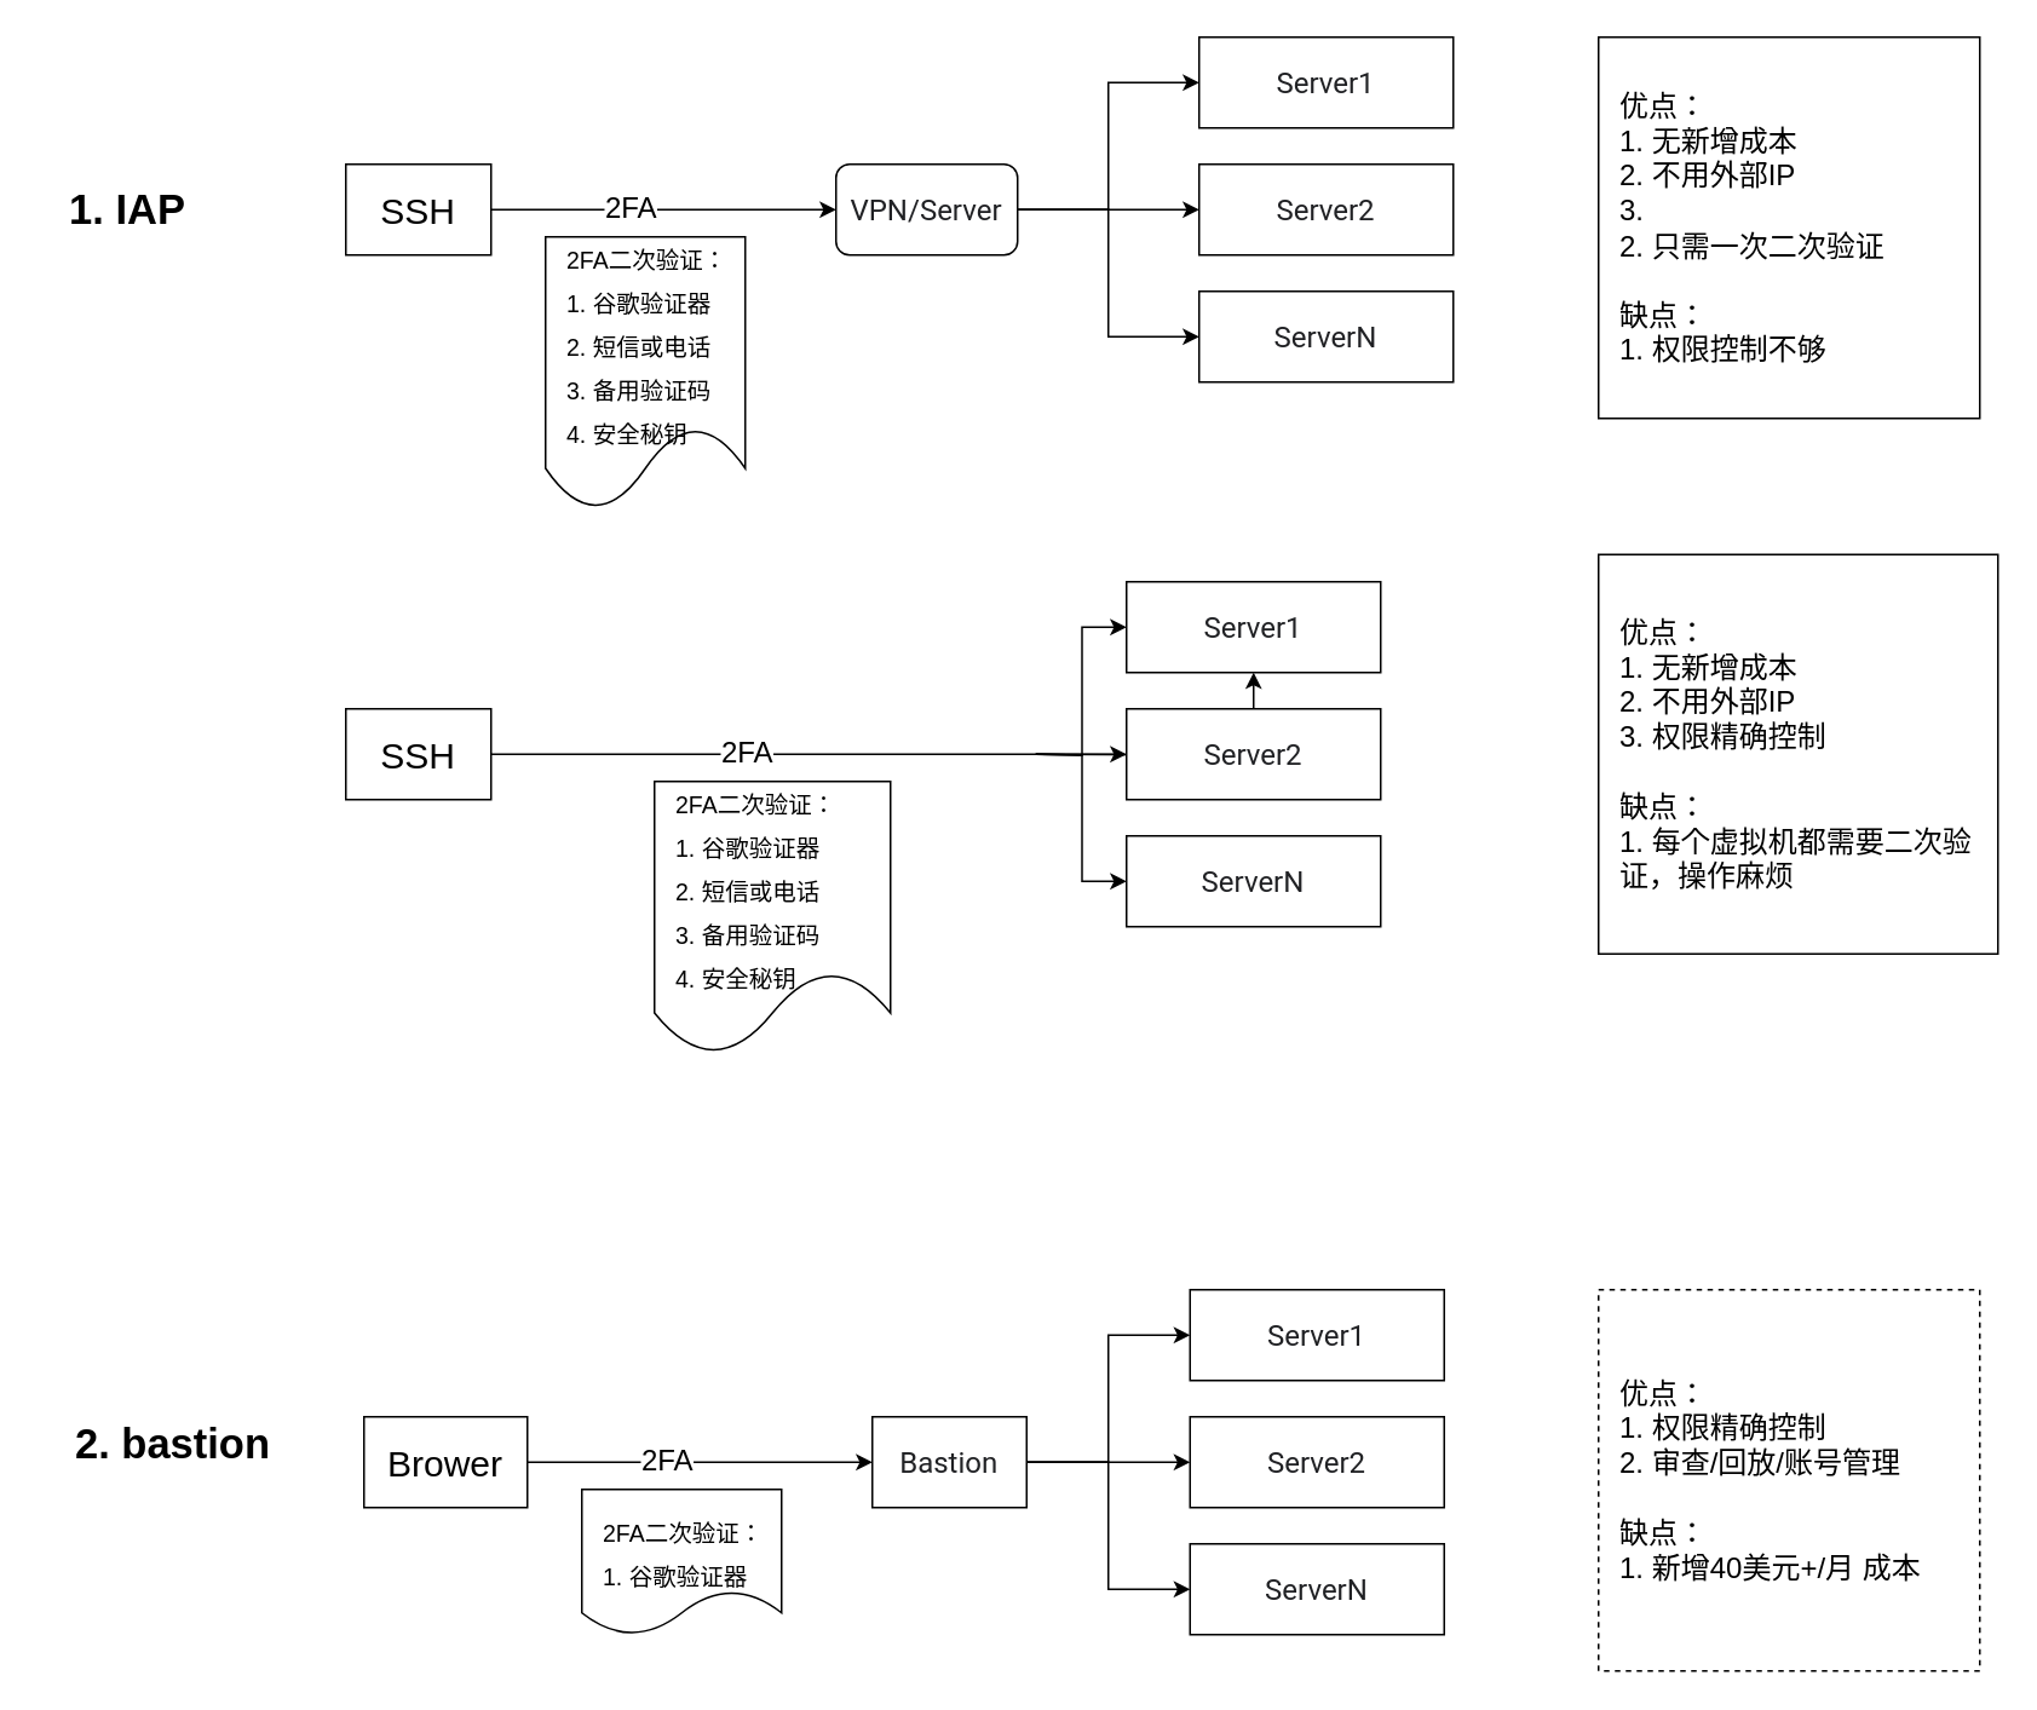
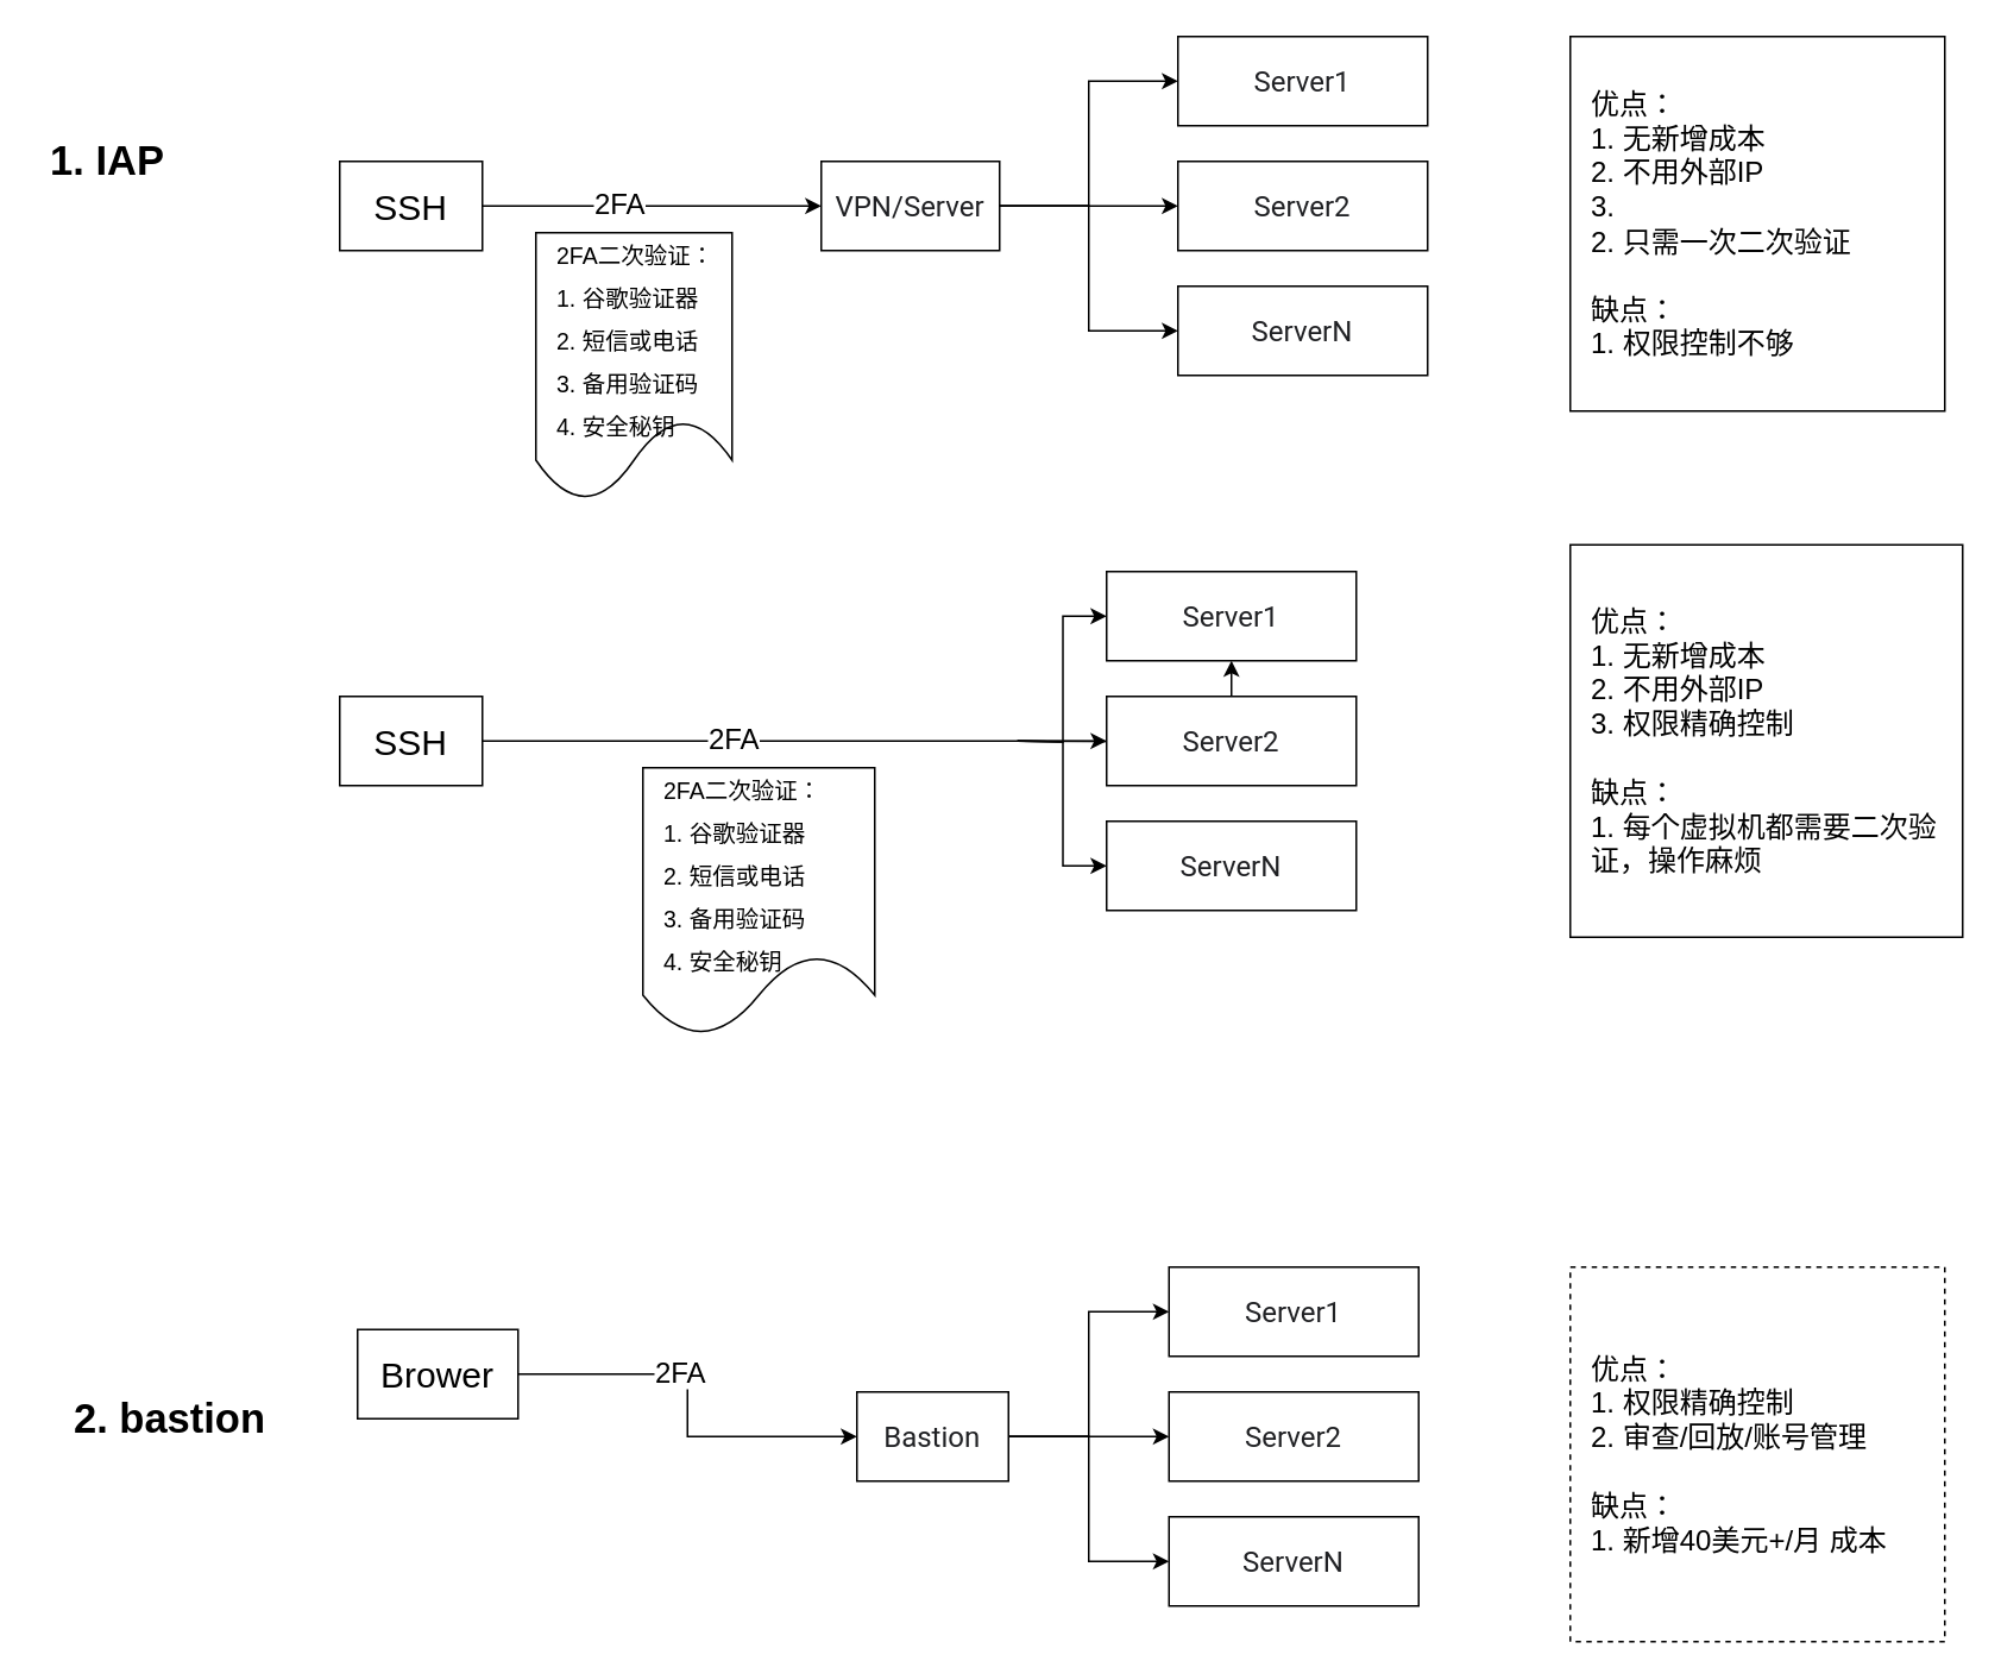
  <mxCell id="0" />
  <mxCell id="1" parent="0" />
- <mxCell id="2" value="1. IAP" style="text;html=1;strokeColor=none;fillColor=none;align=center;verticalAlign=middle;whiteSpace=wrap;rounded=0;fontStyle=1;fontSize=23;" vertex="1" parent="1"><mxGeometry x="20" y="100" width="100" height="30" as="geometry" /></mxCell>
+ <mxCell id="2" value="1. IAP" style="text;html=1;strokeColor=none;fillColor=none;align=center;verticalAlign=middle;whiteSpace=wrap;rounded=0;fontStyle=1;fontSize=23;" vertex="1" parent="1"><mxGeometry x="10" y="75" width="100" height="30" as="geometry" /></mxCell>
  <mxCell id="3" value="" style="edgeStyle=orthogonalEdgeStyle;rounded=0;orthogonalLoop=1;jettySize=auto;html=1;fontSize=16;" edge="1" parent="1" source="5" target="9"><mxGeometry relative="1" as="geometry" /></mxCell>
  <mxCell id="4" value="2FA" style="edgeLabel;html=1;align=center;verticalAlign=middle;resizable=0;points=[];fontSize=16;" vertex="1" connectable="0" parent="3"><mxGeometry x="-0.2" y="2" relative="1" as="geometry"><mxPoint as="offset" /></mxGeometry></mxCell>
  <mxCell id="5" value="SSH" style="rounded=0;whiteSpace=wrap;html=1;fontSize=20;fontStyle=0" vertex="1" parent="1"><mxGeometry x="190" y="90" width="80" height="50" as="geometry" /></mxCell>
  <mxCell id="6" style="edgeStyle=orthogonalEdgeStyle;rounded=0;orthogonalLoop=1;jettySize=auto;html=1;entryX=0;entryY=0.5;entryDx=0;entryDy=0;fontSize=20;" edge="1" parent="1" source="9" target="11"><mxGeometry relative="1" as="geometry" /></mxCell>
  <mxCell id="7" style="edgeStyle=orthogonalEdgeStyle;rounded=0;orthogonalLoop=1;jettySize=auto;html=1;entryX=0;entryY=0.5;entryDx=0;entryDy=0;fontSize=20;" edge="1" parent="1" source="9" target="12"><mxGeometry relative="1" as="geometry" /></mxCell>
  <mxCell id="8" style="edgeStyle=orthogonalEdgeStyle;rounded=0;orthogonalLoop=1;jettySize=auto;html=1;entryX=0;entryY=0.5;entryDx=0;entryDy=0;fontSize=20;" edge="1" parent="1" source="9" target="10"><mxGeometry relative="1" as="geometry" /></mxCell>
- <mxCell id="9" value="&lt;span style=&quot;color: rgb(32 , 33 , 36) ; font-family: &amp;#34;roboto&amp;#34; , &amp;#34;noto sans&amp;#34; , &amp;#34;noto sans jp&amp;#34; , &amp;#34;noto sans kr&amp;#34; , &amp;#34;noto naskh arabic&amp;#34; , &amp;#34;noto sans thai&amp;#34; , &amp;#34;noto sans hebrew&amp;#34; , &amp;#34;noto sans bengali&amp;#34; , sans-serif ; font-size: 16px ; text-align: left ; background-color: rgb(255 , 255 , 255)&quot;&gt;VPN/Server&lt;/span&gt;" style="whiteSpace=wrap;html=1;rounded=1;" vertex="1" parent="1"><mxGeometry x="460" y="90" width="100" height="50" as="geometry" /></mxCell>
+ <mxCell id="9" value="&lt;span style=&quot;color: rgb(32 , 33 , 36) ; font-family: &amp;#34;roboto&amp;#34; , &amp;#34;noto sans&amp;#34; , &amp;#34;noto sans jp&amp;#34; , &amp;#34;noto sans kr&amp;#34; , &amp;#34;noto naskh arabic&amp;#34; , &amp;#34;noto sans thai&amp;#34; , &amp;#34;noto sans hebrew&amp;#34; , &amp;#34;noto sans bengali&amp;#34; , sans-serif ; font-size: 16px ; text-align: left ; background-color: rgb(255 , 255 , 255)&quot;&gt;VPN/Server&lt;/span&gt;" style="rounded=0;whiteSpace=wrap;html=1;" vertex="1" parent="1"><mxGeometry x="460" y="90" width="100" height="50" as="geometry" /></mxCell>
  <mxCell id="10" value="&lt;span style=&quot;color: rgb(32 , 33 , 36) ; font-family: &amp;#34;roboto&amp;#34; , &amp;#34;noto sans&amp;#34; , &amp;#34;noto sans jp&amp;#34; , &amp;#34;noto sans kr&amp;#34; , &amp;#34;noto naskh arabic&amp;#34; , &amp;#34;noto sans thai&amp;#34; , &amp;#34;noto sans hebrew&amp;#34; , &amp;#34;noto sans bengali&amp;#34; , sans-serif ; font-size: 16px ; text-align: left ; background-color: rgb(255 , 255 , 255)&quot;&gt;Server1&lt;/span&gt;" style="rounded=0;whiteSpace=wrap;html=1;" vertex="1" parent="1"><mxGeometry x="660" y="20" width="140" height="50" as="geometry" /></mxCell>
  <mxCell id="11" value="&lt;span style=&quot;color: rgb(32 , 33 , 36) ; font-family: &amp;#34;roboto&amp;#34; , &amp;#34;noto sans&amp;#34; , &amp;#34;noto sans jp&amp;#34; , &amp;#34;noto sans kr&amp;#34; , &amp;#34;noto naskh arabic&amp;#34; , &amp;#34;noto sans thai&amp;#34; , &amp;#34;noto sans hebrew&amp;#34; , &amp;#34;noto sans bengali&amp;#34; , sans-serif ; font-size: 16px ; text-align: left ; background-color: rgb(255 , 255 , 255)&quot;&gt;Server2&lt;/span&gt;" style="rounded=0;whiteSpace=wrap;html=1;" vertex="1" parent="1"><mxGeometry x="660" y="90" width="140" height="50" as="geometry" /></mxCell>
  <mxCell id="12" value="&lt;span style=&quot;color: rgb(32 , 33 , 36) ; font-family: &amp;#34;roboto&amp;#34; , &amp;#34;noto sans&amp;#34; , &amp;#34;noto sans jp&amp;#34; , &amp;#34;noto sans kr&amp;#34; , &amp;#34;noto naskh arabic&amp;#34; , &amp;#34;noto sans thai&amp;#34; , &amp;#34;noto sans hebrew&amp;#34; , &amp;#34;noto sans bengali&amp;#34; , sans-serif ; font-size: 16px ; text-align: left ; background-color: rgb(255 , 255 , 255)&quot;&gt;ServerN&lt;/span&gt;" style="rounded=0;whiteSpace=wrap;html=1;" vertex="1" parent="1"><mxGeometry x="660" y="160" width="140" height="50" as="geometry" /></mxCell>
  <mxCell id="13" value="&lt;font style=&quot;font-size: 13px&quot;&gt;2FA二次验证：&lt;br&gt;&lt;font style=&quot;font-size: 13px&quot;&gt;1. 谷歌验证器&lt;br&gt;2. 短信或电话&lt;br&gt;3. 备用验证码&lt;br&gt;4. 安全秘钥&lt;/font&gt;&lt;/font&gt;" style="shape=document;whiteSpace=wrap;html=1;boundedLbl=1;fontSize=20;align=left;spacingLeft=10;spacingTop=10;" vertex="1" parent="1"><mxGeometry x="300" y="130" width="110" height="150" as="geometry" /></mxCell>
  <mxCell id="14" value="" style="edgeStyle=orthogonalEdgeStyle;rounded=0;orthogonalLoop=1;jettySize=auto;html=1;fontSize=16;entryX=0;entryY=0.5;entryDx=0;entryDy=0;" edge="1" parent="1" source="16" target="21"><mxGeometry relative="1" as="geometry"><mxPoint x="450" y="415" as="targetPoint" /></mxGeometry></mxCell>
  <mxCell id="15" value="2FA" style="edgeLabel;html=1;align=center;verticalAlign=middle;resizable=0;points=[];fontSize=16;" vertex="1" connectable="0" parent="14"><mxGeometry x="-0.2" y="2" relative="1" as="geometry"><mxPoint as="offset" /></mxGeometry></mxCell>
  <mxCell id="16" value="SSH" style="rounded=0;whiteSpace=wrap;html=1;fontSize=20;fontStyle=0" vertex="1" parent="1"><mxGeometry x="190" y="390" width="80" height="50" as="geometry" /></mxCell>
  <mxCell id="17" value="" style="edgeStyle=orthogonalEdgeStyle;rounded=0;orthogonalLoop=1;jettySize=auto;html=1;fontSize=20;" edge="1" parent="1" target="20"><mxGeometry relative="1" as="geometry"><mxPoint x="700" y="385" as="targetPoint" /><mxPoint x="570" y="415" as="sourcePoint" /></mxGeometry></mxCell>
  <mxCell id="18" style="edgeStyle=orthogonalEdgeStyle;rounded=0;orthogonalLoop=1;jettySize=auto;html=1;entryX=0;entryY=0.5;entryDx=0;entryDy=0;fontSize=20;" edge="1" parent="1" target="22"><mxGeometry relative="1" as="geometry"><mxPoint x="570" y="415" as="sourcePoint" /></mxGeometry></mxCell>
  <mxCell id="19" style="edgeStyle=orthogonalEdgeStyle;rounded=0;orthogonalLoop=1;jettySize=auto;html=1;entryX=0;entryY=0.5;entryDx=0;entryDy=0;fontSize=20;" edge="1" parent="1" target="20"><mxGeometry relative="1" as="geometry"><mxPoint x="570" y="415" as="sourcePoint" /></mxGeometry></mxCell>
  <mxCell id="20" value="&lt;span style=&quot;color: rgb(32 , 33 , 36) ; font-family: &amp;#34;roboto&amp;#34; , &amp;#34;noto sans&amp;#34; , &amp;#34;noto sans jp&amp;#34; , &amp;#34;noto sans kr&amp;#34; , &amp;#34;noto naskh arabic&amp;#34; , &amp;#34;noto sans thai&amp;#34; , &amp;#34;noto sans hebrew&amp;#34; , &amp;#34;noto sans bengali&amp;#34; , sans-serif ; font-size: 16px ; text-align: left ; background-color: rgb(255 , 255 , 255)&quot;&gt;Server1&lt;/span&gt;" style="rounded=0;whiteSpace=wrap;html=1;" vertex="1" parent="1"><mxGeometry x="620" y="320" width="140" height="50" as="geometry" /></mxCell>
  <mxCell id="21" value="&lt;span style=&quot;color: rgb(32 , 33 , 36) ; font-family: &amp;#34;roboto&amp;#34; , &amp;#34;noto sans&amp;#34; , &amp;#34;noto sans jp&amp;#34; , &amp;#34;noto sans kr&amp;#34; , &amp;#34;noto naskh arabic&amp;#34; , &amp;#34;noto sans thai&amp;#34; , &amp;#34;noto sans hebrew&amp;#34; , &amp;#34;noto sans bengali&amp;#34; , sans-serif ; font-size: 16px ; text-align: left ; background-color: rgb(255 , 255 , 255)&quot;&gt;Server2&lt;/span&gt;" style="rounded=0;whiteSpace=wrap;html=1;" vertex="1" parent="1"><mxGeometry x="620" y="390" width="140" height="50" as="geometry" /></mxCell>
  <mxCell id="22" value="&lt;span style=&quot;color: rgb(32 , 33 , 36) ; font-family: &amp;#34;roboto&amp;#34; , &amp;#34;noto sans&amp;#34; , &amp;#34;noto sans jp&amp;#34; , &amp;#34;noto sans kr&amp;#34; , &amp;#34;noto naskh arabic&amp;#34; , &amp;#34;noto sans thai&amp;#34; , &amp;#34;noto sans hebrew&amp;#34; , &amp;#34;noto sans bengali&amp;#34; , sans-serif ; font-size: 16px ; text-align: left ; background-color: rgb(255 , 255 , 255)&quot;&gt;ServerN&lt;/span&gt;" style="rounded=0;whiteSpace=wrap;html=1;" vertex="1" parent="1"><mxGeometry x="620" y="460" width="140" height="50" as="geometry" /></mxCell>
  <mxCell id="23" value="&lt;font style=&quot;font-size: 16px&quot;&gt;优点：&lt;/font&gt;&lt;br style=&quot;font-size: 20px&quot;&gt;&lt;font&gt;1. 无新增成本&lt;br&gt;2. 不用外部IP&lt;br&gt;3.&amp;nbsp;&lt;br&gt;2. 只需一次二次验证&lt;br&gt;&lt;br&gt;缺点：&lt;br&gt;1. 权限控制不够&lt;br&gt;&lt;/font&gt;" style="whiteSpace=wrap;html=1;aspect=fixed;fontSize=16;align=left;spacingLeft=10;" vertex="1" parent="1"><mxGeometry x="880" y="20" width="210" height="210" as="geometry" /></mxCell>
  <mxCell id="24" value="&lt;font style=&quot;font-size: 16px&quot;&gt;优点：&lt;/font&gt;&lt;br style=&quot;font-size: 20px&quot;&gt;&lt;font&gt;1. 无新增成本&lt;br&gt;2. 不用外部IP&lt;br&gt;3. 权限精确控制&lt;br&gt;&lt;br&gt;缺点：&lt;br&gt;1. 每个虚拟机都需要二次验证，操作麻烦&lt;br&gt;&lt;/font&gt;" style="whiteSpace=wrap;html=1;aspect=fixed;fontSize=16;align=left;spacingLeft=10;" vertex="1" parent="1"><mxGeometry x="880" y="305" width="220" height="220" as="geometry" /></mxCell>
  <mxCell id="25" value="" style="edgeStyle=orthogonalEdgeStyle;rounded=0;orthogonalLoop=1;jettySize=auto;html=1;fontSize=16;" edge="1" parent="1" source="27" target="31"><mxGeometry relative="1" as="geometry" /></mxCell>
  <mxCell id="26" value="2FA" style="edgeLabel;html=1;align=center;verticalAlign=middle;resizable=0;points=[];fontSize=16;" vertex="1" connectable="0" parent="25"><mxGeometry x="-0.2" y="2" relative="1" as="geometry"><mxPoint as="offset" /></mxGeometry></mxCell>
- <mxCell id="27" value="Brower" style="rounded=0;whiteSpace=wrap;html=1;fontSize=20;fontStyle=0" vertex="1" parent="1"><mxGeometry x="200" y="780" width="90" height="50" as="geometry" /></mxCell>
+ <mxCell id="27" value="Brower" style="rounded=0;whiteSpace=wrap;html=1;fontSize=20;fontStyle=0" vertex="1" parent="1"><mxGeometry x="200" y="745" width="90" height="50" as="geometry" /></mxCell>
  <mxCell id="28" style="edgeStyle=orthogonalEdgeStyle;rounded=0;orthogonalLoop=1;jettySize=auto;html=1;entryX=0;entryY=0.5;entryDx=0;entryDy=0;fontSize=20;" edge="1" parent="1" source="31" target="33"><mxGeometry relative="1" as="geometry" /></mxCell>
  <mxCell id="29" style="edgeStyle=orthogonalEdgeStyle;rounded=0;orthogonalLoop=1;jettySize=auto;html=1;entryX=0;entryY=0.5;entryDx=0;entryDy=0;fontSize=20;" edge="1" parent="1" source="31" target="34"><mxGeometry relative="1" as="geometry" /></mxCell>
  <mxCell id="30" style="edgeStyle=orthogonalEdgeStyle;rounded=0;orthogonalLoop=1;jettySize=auto;html=1;entryX=0;entryY=0.5;entryDx=0;entryDy=0;fontSize=20;" edge="1" parent="1" source="31" target="32"><mxGeometry relative="1" as="geometry" /></mxCell>
  <mxCell id="31" value="&lt;span style=&quot;color: rgb(32 , 33 , 36) ; font-family: &amp;#34;roboto&amp;#34; , &amp;#34;noto sans&amp;#34; , &amp;#34;noto sans jp&amp;#34; , &amp;#34;noto sans kr&amp;#34; , &amp;#34;noto naskh arabic&amp;#34; , &amp;#34;noto sans thai&amp;#34; , &amp;#34;noto sans hebrew&amp;#34; , &amp;#34;noto sans bengali&amp;#34; , sans-serif ; font-size: 16px ; text-align: left ; background-color: rgb(255 , 255 , 255)&quot;&gt;Bastion&lt;/span&gt;" style="rounded=0;whiteSpace=wrap;html=1;" vertex="1" parent="1"><mxGeometry x="480" y="780" width="85" height="50" as="geometry" /></mxCell>
  <mxCell id="32" value="&lt;span style=&quot;color: rgb(32 , 33 , 36) ; font-family: &amp;#34;roboto&amp;#34; , &amp;#34;noto sans&amp;#34; , &amp;#34;noto sans jp&amp;#34; , &amp;#34;noto sans kr&amp;#34; , &amp;#34;noto naskh arabic&amp;#34; , &amp;#34;noto sans thai&amp;#34; , &amp;#34;noto sans hebrew&amp;#34; , &amp;#34;noto sans bengali&amp;#34; , sans-serif ; font-size: 16px ; text-align: left ; background-color: rgb(255 , 255 , 255)&quot;&gt;Server1&lt;/span&gt;" style="rounded=0;whiteSpace=wrap;html=1;" vertex="1" parent="1"><mxGeometry x="655" y="710" width="140" height="50" as="geometry" /></mxCell>
  <mxCell id="33" value="&lt;span style=&quot;color: rgb(32 , 33 , 36) ; font-family: &amp;#34;roboto&amp;#34; , &amp;#34;noto sans&amp;#34; , &amp;#34;noto sans jp&amp;#34; , &amp;#34;noto sans kr&amp;#34; , &amp;#34;noto naskh arabic&amp;#34; , &amp;#34;noto sans thai&amp;#34; , &amp;#34;noto sans hebrew&amp;#34; , &amp;#34;noto sans bengali&amp;#34; , sans-serif ; font-size: 16px ; text-align: left ; background-color: rgb(255 , 255 , 255)&quot;&gt;Server2&lt;/span&gt;" style="rounded=0;whiteSpace=wrap;html=1;" vertex="1" parent="1"><mxGeometry x="655" y="780" width="140" height="50" as="geometry" /></mxCell>
  <mxCell id="34" value="&lt;span style=&quot;color: rgb(32 , 33 , 36) ; font-family: &amp;#34;roboto&amp;#34; , &amp;#34;noto sans&amp;#34; , &amp;#34;noto sans jp&amp;#34; , &amp;#34;noto sans kr&amp;#34; , &amp;#34;noto naskh arabic&amp;#34; , &amp;#34;noto sans thai&amp;#34; , &amp;#34;noto sans hebrew&amp;#34; , &amp;#34;noto sans bengali&amp;#34; , sans-serif ; font-size: 16px ; text-align: left ; background-color: rgb(255 , 255 , 255)&quot;&gt;ServerN&lt;/span&gt;" style="rounded=0;whiteSpace=wrap;html=1;" vertex="1" parent="1"><mxGeometry x="655" y="850" width="140" height="50" as="geometry" /></mxCell>
  <mxCell id="35" value="&lt;font style=&quot;font-size: 16px&quot;&gt;优点：&lt;/font&gt;&lt;br style=&quot;font-size: 20px&quot;&gt;&lt;font&gt;1. 权限精确控制&lt;br&gt;2. 审查/回放/账号管理&lt;br&gt;&lt;br&gt;缺点：&lt;br&gt;1. 新增40美元+/月 成本&lt;br&gt;&lt;/font&gt;" style="whiteSpace=wrap;html=1;aspect=fixed;fontSize=16;align=left;spacingLeft=10;dashed=1;" vertex="1" parent="1"><mxGeometry x="880" y="710" width="210" height="210" as="geometry" /></mxCell>
  <mxCell id="36" value="2. bastion" style="text;html=1;strokeColor=none;fillColor=none;align=center;verticalAlign=middle;whiteSpace=wrap;rounded=0;fontStyle=1;fontSize=23;" vertex="1" parent="1"><mxGeometry x="40" y="780" width="110" height="30" as="geometry" /></mxCell>
  <mxCell id="37" value="&lt;font style=&quot;font-size: 13px&quot;&gt;2FA二次验证：&lt;br&gt;&lt;font style=&quot;font-size: 13px&quot;&gt;1. 谷歌验证器&lt;br&gt;2. 短信或电话&lt;br&gt;3. 备用验证码&lt;br&gt;4. 安全秘钥&lt;/font&gt;&lt;/font&gt;" style="shape=document;whiteSpace=wrap;html=1;boundedLbl=1;fontSize=20;align=left;spacingLeft=10;spacingTop=10;" vertex="1" parent="1"><mxGeometry x="360" y="430" width="130" height="150" as="geometry" /></mxCell>
- <mxCell id="38" value="&lt;font style=&quot;font-size: 13px&quot;&gt;2FA二次验证：&lt;br&gt;&lt;font style=&quot;font-size: 13px&quot;&gt;1. 谷歌验证器&lt;br&gt;&lt;/font&gt;&lt;/font&gt;" style="shape=document;whiteSpace=wrap;html=1;boundedLbl=1;fontSize=20;align=left;spacingLeft=10;spacingTop=10;" vertex="1" parent="1"><mxGeometry x="320" y="820" width="110" height="80" as="geometry" /></mxCell>
